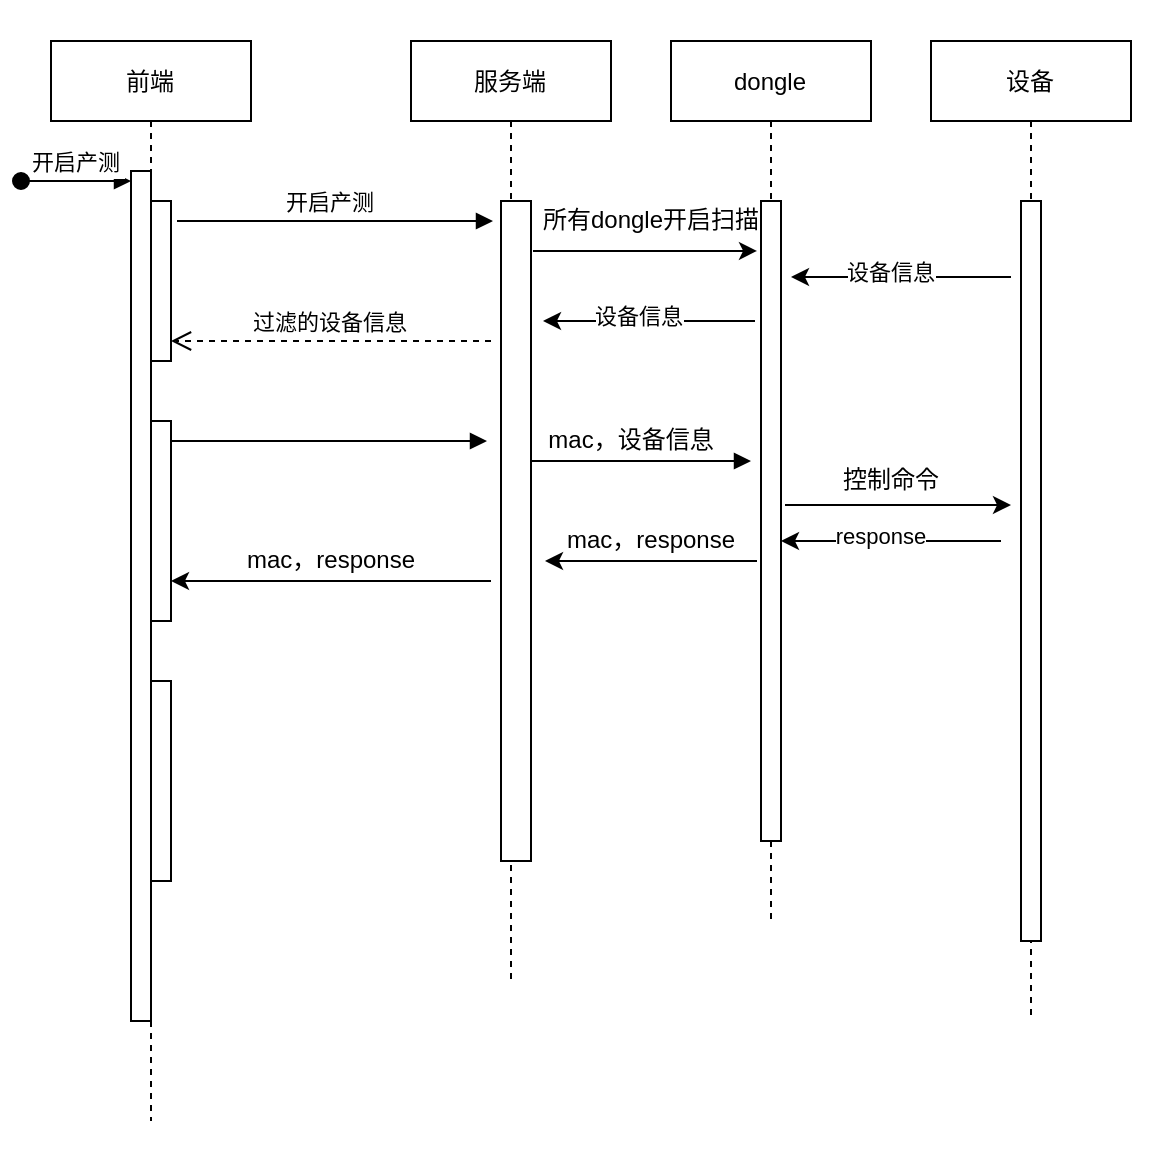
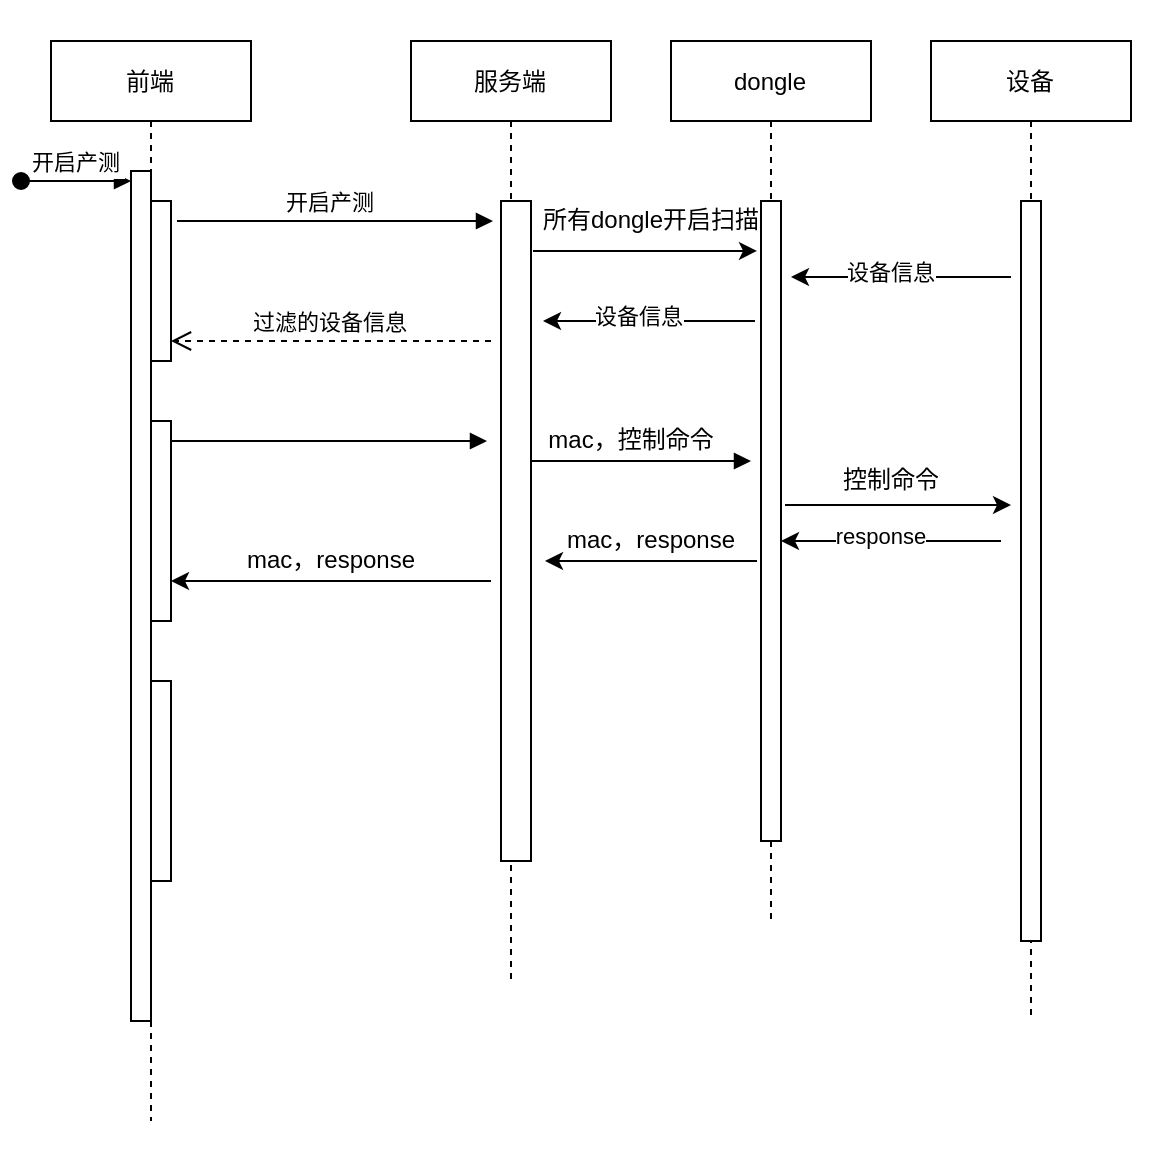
  <mxCell id="0" />
  <mxCell id="1" parent="0" />
  <mxCell id="2" value="前端" style="shape=umlLifeline;perimeter=lifelinePerimeter;container=1;collapsible=0;recursiveResize=0;rounded=0;shadow=0;strokeWidth=1;" parent="1" vertex="1"><mxGeometry x="20" y="20" width="100" height="540" as="geometry" /></mxCell>
  <mxCell id="3" value="" style="points=[];perimeter=orthogonalPerimeter;rounded=0;shadow=0;strokeWidth=1;" parent="2" vertex="1"><mxGeometry x="40" y="65" width="10" height="425" as="geometry" /></mxCell>
  <mxCell id="4" value="开启产测" style="verticalAlign=bottom;startArrow=oval;endArrow=block;startSize=8;shadow=0;strokeWidth=1;" parent="2" target="3" edge="1"><mxGeometry relative="1" as="geometry"><mxPoint x="-15" y="70" as="sourcePoint" /></mxGeometry></mxCell>
  <mxCell id="5" value="" style="points=[];perimeter=orthogonalPerimeter;rounded=0;shadow=0;strokeWidth=1;" parent="2" vertex="1"><mxGeometry x="50" y="80" width="10" height="80" as="geometry" /></mxCell>
  <mxCell id="6" value="" style="points=[];perimeter=orthogonalPerimeter;rounded=0;shadow=0;strokeWidth=1;" vertex="1" parent="2"><mxGeometry x="50" y="190" width="10" height="100" as="geometry" /></mxCell>
  <mxCell id="7" value="服务端" style="shape=umlLifeline;perimeter=lifelinePerimeter;container=1;collapsible=0;recursiveResize=0;rounded=0;shadow=0;strokeWidth=1;" parent="1" vertex="1"><mxGeometry x="200" y="20" width="100" height="470" as="geometry" /></mxCell>
  <mxCell id="8" value="" style="points=[];perimeter=orthogonalPerimeter;rounded=0;shadow=0;strokeWidth=1;" parent="7" vertex="1"><mxGeometry x="45" y="80" width="15" height="330" as="geometry" /></mxCell>
  <mxCell id="9" value="开启产测" style="verticalAlign=bottom;endArrow=block;shadow=0;strokeWidth=1;" parent="1" edge="1"><mxGeometry x="-0.025" relative="1" as="geometry"><mxPoint x="83" y="110" as="sourcePoint" /><mxPoint x="241" y="110" as="targetPoint" /><mxPoint as="offset" /></mxGeometry></mxCell>
  <mxCell id="10" value="过滤的设备信息" style="verticalAlign=bottom;endArrow=open;dashed=1;endSize=8;shadow=0;strokeWidth=1;" parent="1" edge="1"><mxGeometry relative="1" as="geometry"><mxPoint x="80" y="170" as="targetPoint" /><mxPoint x="240" y="170" as="sourcePoint" /></mxGeometry></mxCell>
  <mxCell id="11" value="dongle" style="shape=umlLifeline;perimeter=lifelinePerimeter;container=1;collapsible=0;recursiveResize=0;rounded=0;shadow=0;strokeWidth=1;" vertex="1" parent="1"><mxGeometry x="330" y="20" width="100" height="440" as="geometry" /></mxCell>
  <mxCell id="12" value="" style="points=[];perimeter=orthogonalPerimeter;rounded=0;shadow=0;strokeWidth=1;" vertex="1" parent="11"><mxGeometry x="45" y="80" width="10" height="320" as="geometry" /></mxCell>
  <mxCell id="13" value="设备" style="shape=umlLifeline;perimeter=lifelinePerimeter;container=1;collapsible=0;recursiveResize=0;rounded=0;shadow=0;strokeWidth=1;" vertex="1" parent="1"><mxGeometry x="460" y="20" width="100" height="490" as="geometry" /></mxCell>
  <mxCell id="14" value="" style="points=[];perimeter=orthogonalPerimeter;rounded=0;shadow=0;strokeWidth=1;" vertex="1" parent="13"><mxGeometry x="45" y="80" width="10" height="370" as="geometry" /></mxCell>
  <mxCell id="15" value="" style="endArrow=classic;html=1;entryX=-0.2;entryY=0.078;entryDx=0;entryDy=0;entryPerimeter=0;" edge="1" parent="1" target="12"><mxGeometry width="50" height="50" relative="1" as="geometry"><mxPoint x="261" y="125" as="sourcePoint" /><mxPoint x="350" y="240" as="targetPoint" /><Array as="points" /></mxGeometry></mxCell>
  <mxCell id="16" value="&lt;font style=&quot;vertical-align: inherit&quot;&gt;&lt;font style=&quot;vertical-align: inherit&quot;&gt;&lt;font style=&quot;vertical-align: inherit&quot;&gt;&lt;font style=&quot;vertical-align: inherit&quot;&gt;&lt;font style=&quot;vertical-align: inherit&quot;&gt;&lt;font style=&quot;vertical-align: inherit&quot;&gt;&lt;font style=&quot;vertical-align: inherit&quot;&gt;&lt;font style=&quot;vertical-align: inherit&quot;&gt;所有dongle开启扫描&lt;/font&gt;&lt;/font&gt;&lt;/font&gt;&lt;/font&gt;&lt;/font&gt;&lt;/font&gt;&lt;/font&gt;&lt;/font&gt;" style="text;html=1;align=center;verticalAlign=middle;resizable=0;points=[];autosize=1;" vertex="1" parent="1"><mxGeometry x="260" y="100" width="120" height="20" as="geometry" /></mxCell>
  <mxCell id="17" value="" style="endArrow=classic;html=1;" edge="1" parent="1"><mxGeometry width="50" height="50" relative="1" as="geometry"><mxPoint x="500" y="138" as="sourcePoint" /><mxPoint x="390" y="138" as="targetPoint" /></mxGeometry></mxCell>
  <mxCell id="18" value="&lt;font style=&quot;vertical-align: inherit&quot;&gt;&lt;font style=&quot;vertical-align: inherit&quot;&gt;设备信息&lt;/font&gt;&lt;/font&gt;" style="edgeLabel;html=1;align=center;verticalAlign=middle;resizable=0;points=[];" vertex="1" connectable="0" parent="17"><mxGeometry x="0.11" y="-3" relative="1" as="geometry"><mxPoint as="offset" /></mxGeometry></mxCell>
  <mxCell id="19" value="" style="endArrow=classic;html=1;" edge="1" parent="1"><mxGeometry width="50" height="50" relative="1" as="geometry"><mxPoint x="372" y="160" as="sourcePoint" /><mxPoint x="266" y="160" as="targetPoint" /></mxGeometry></mxCell>
  <mxCell id="20" value="&lt;font style=&quot;vertical-align: inherit&quot;&gt;&lt;font style=&quot;vertical-align: inherit&quot;&gt;设备信息&lt;/font&gt;&lt;/font&gt;" style="edgeLabel;html=1;align=center;verticalAlign=middle;resizable=0;points=[];" vertex="1" connectable="0" parent="19"><mxGeometry x="0.11" y="-3" relative="1" as="geometry"><mxPoint as="offset" /></mxGeometry></mxCell>
  <mxCell id="21" value="" style="verticalAlign=bottom;endArrow=block;shadow=0;strokeWidth=1;" edge="1" parent="1"><mxGeometry x="-0.025" relative="1" as="geometry"><mxPoint x="80" y="220" as="sourcePoint" /><mxPoint x="238" y="220" as="targetPoint" /><mxPoint as="offset" /></mxGeometry></mxCell>
  <mxCell id="22" value="" style="verticalAlign=bottom;endArrow=block;shadow=0;strokeWidth=1;" edge="1" parent="1"><mxGeometry x="-0.025" relative="1" as="geometry"><mxPoint x="260" y="230" as="sourcePoint" /><mxPoint x="370" y="230" as="targetPoint" /><mxPoint as="offset" /></mxGeometry></mxCell>
- <mxCell id="23" value="&lt;font style=&quot;vertical-align: inherit&quot;&gt;&lt;font style=&quot;vertical-align: inherit&quot;&gt;&lt;font style=&quot;vertical-align: inherit&quot;&gt;&lt;font style=&quot;vertical-align: inherit&quot;&gt;&lt;font style=&quot;vertical-align: inherit&quot;&gt;&lt;font style=&quot;vertical-align: inherit&quot;&gt;mac，设备信息&lt;/font&gt;&lt;/font&gt;&lt;/font&gt;&lt;/font&gt;&lt;/font&gt;&lt;/font&gt;" style="text;html=1;align=center;verticalAlign=middle;resizable=0;points=[];autosize=1;" vertex="1" parent="1"><mxGeometry x="260" y="210" width="100" height="20" as="geometry" /></mxCell>
+ <mxCell id="23" value="&lt;font style=&quot;vertical-align: inherit&quot;&gt;&lt;font style=&quot;vertical-align: inherit&quot;&gt;&lt;font style=&quot;vertical-align: inherit&quot;&gt;&lt;font style=&quot;vertical-align: inherit&quot;&gt;&lt;font style=&quot;vertical-align: inherit&quot;&gt;&lt;font style=&quot;vertical-align: inherit&quot;&gt;mac，控制命令&lt;/font&gt;&lt;/font&gt;&lt;/font&gt;&lt;/font&gt;&lt;/font&gt;&lt;/font&gt;" style="text;html=1;align=center;verticalAlign=middle;resizable=0;points=[];autosize=1;" vertex="1" parent="1"><mxGeometry x="260" y="210" width="100" height="20" as="geometry" /></mxCell>
  <mxCell id="24" value="&lt;font style=&quot;vertical-align: inherit&quot;&gt;&lt;font style=&quot;vertical-align: inherit&quot;&gt;&lt;font style=&quot;vertical-align: inherit&quot;&gt;&lt;font style=&quot;vertical-align: inherit&quot;&gt;&lt;font style=&quot;vertical-align: inherit&quot;&gt;&lt;font style=&quot;vertical-align: inherit&quot;&gt;控制命令&lt;/font&gt;&lt;/font&gt;&lt;/font&gt;&lt;/font&gt;&lt;/font&gt;&lt;/font&gt;" style="text;html=1;align=center;verticalAlign=middle;resizable=0;points=[];autosize=1;" vertex="1" parent="1"><mxGeometry x="410" y="230" width="60" height="20" as="geometry" /></mxCell>
  <mxCell id="25" value="" style="endArrow=classic;html=1;exitX=1.2;exitY=0.475;exitDx=0;exitDy=0;exitPerimeter=0;" edge="1" parent="1" source="12"><mxGeometry width="50" height="50" relative="1" as="geometry"><mxPoint x="430" y="280" as="sourcePoint" /><mxPoint x="500" y="252" as="targetPoint" /></mxGeometry></mxCell>
  <mxCell id="26" value="" style="endArrow=classic;html=1;" edge="1" parent="1"><mxGeometry width="50" height="50" relative="1" as="geometry"><mxPoint x="495" y="270" as="sourcePoint" /><mxPoint x="385" y="270" as="targetPoint" /></mxGeometry></mxCell>
  <mxCell id="27" value="&lt;font style=&quot;vertical-align: inherit&quot;&gt;&lt;font style=&quot;vertical-align: inherit&quot;&gt;response&lt;/font&gt;&lt;/font&gt;" style="edgeLabel;html=1;align=center;verticalAlign=middle;resizable=0;points=[];" vertex="1" connectable="0" parent="26"><mxGeometry x="0.11" y="-3" relative="1" as="geometry"><mxPoint as="offset" /></mxGeometry></mxCell>
  <mxCell id="28" value="&lt;font style=&quot;vertical-align: inherit&quot;&gt;&lt;font style=&quot;vertical-align: inherit&quot;&gt;&lt;font style=&quot;vertical-align: inherit&quot;&gt;&lt;font style=&quot;vertical-align: inherit&quot;&gt;&lt;font style=&quot;vertical-align: inherit&quot;&gt;&lt;font style=&quot;vertical-align: inherit&quot;&gt;mac，response&lt;/font&gt;&lt;/font&gt;&lt;/font&gt;&lt;/font&gt;&lt;/font&gt;&lt;/font&gt;" style="text;html=1;align=center;verticalAlign=middle;resizable=0;points=[];autosize=1;" vertex="1" parent="1"><mxGeometry x="270" y="260" width="100" height="20" as="geometry" /></mxCell>
  <mxCell id="29" value="" style="endArrow=classic;html=1;" edge="1" parent="1"><mxGeometry width="50" height="50" relative="1" as="geometry"><mxPoint x="373" y="280" as="sourcePoint" /><mxPoint x="267" y="280" as="targetPoint" /></mxGeometry></mxCell>
  <mxCell id="30" value="&lt;font style=&quot;vertical-align: inherit&quot;&gt;&lt;font style=&quot;vertical-align: inherit&quot;&gt;&lt;font style=&quot;vertical-align: inherit&quot;&gt;&lt;font style=&quot;vertical-align: inherit&quot;&gt;&lt;font style=&quot;vertical-align: inherit&quot;&gt;&lt;font style=&quot;vertical-align: inherit&quot;&gt;&lt;font style=&quot;vertical-align: inherit&quot;&gt;&lt;font style=&quot;vertical-align: inherit&quot;&gt;&lt;font style=&quot;vertical-align: inherit&quot;&gt;&lt;font style=&quot;vertical-align: inherit&quot;&gt;mac，response&lt;/font&gt;&lt;/font&gt;&lt;/font&gt;&lt;/font&gt;&lt;/font&gt;&lt;/font&gt;&lt;/font&gt;&lt;/font&gt;&lt;/font&gt;&lt;/font&gt;" style="text;html=1;align=center;verticalAlign=middle;resizable=0;points=[];autosize=1;" vertex="1" parent="1"><mxGeometry x="110" y="270" width="100" height="20" as="geometry" /></mxCell>
  <mxCell id="31" value="" style="endArrow=classic;html=1;" edge="1" parent="1"><mxGeometry width="50" height="50" relative="1" as="geometry"><mxPoint x="240" y="290" as="sourcePoint" /><mxPoint x="80" y="290" as="targetPoint" /></mxGeometry></mxCell>
  <mxCell id="32" value="" style="points=[];perimeter=orthogonalPerimeter;rounded=0;shadow=0;strokeWidth=1;" vertex="1" parent="1"><mxGeometry x="70" y="340" width="10" height="100" as="geometry" /></mxCell>
